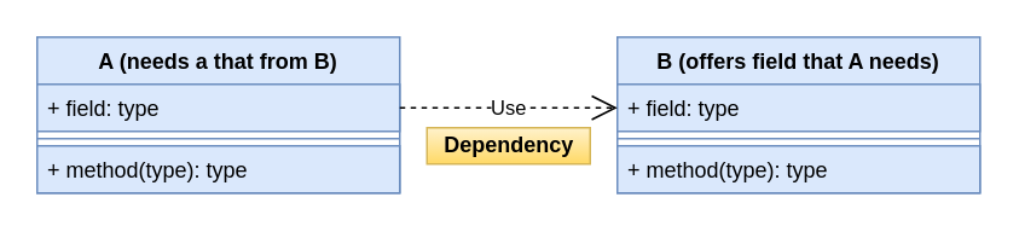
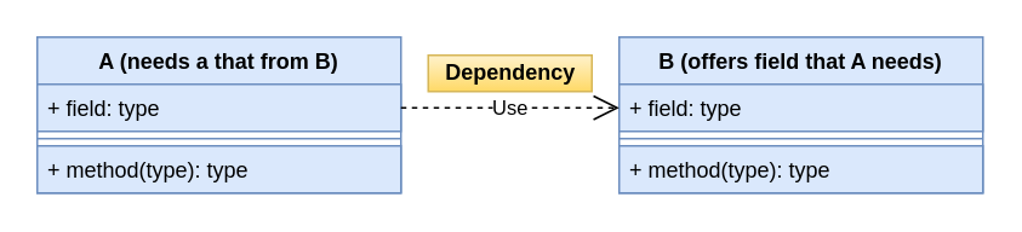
  <mxCell id="0" />
  <mxCell id="1" parent="0" />
  <mxCell id="2" value="B (offers field that A needs)" style="swimlane;fontStyle=1;align=center;verticalAlign=top;childLayout=stackLayout;horizontal=1;startSize=26;horizontalStack=0;resizeParent=1;resizeParentMax=0;resizeLast=0;collapsible=1;marginBottom=0;fillColor=#dae8fc;strokeColor=#6c8ebf;" parent="1" vertex="1"><mxGeometry x="340" y="20" width="200" height="86" as="geometry" /></mxCell>
  <mxCell id="3" value="+ field: type" style="text;strokeColor=#6c8ebf;fillColor=#dae8fc;align=left;verticalAlign=top;spacingLeft=4;spacingRight=4;overflow=hidden;rotatable=0;points=[[0,0.5],[1,0.5]];portConstraint=eastwest;" parent="2" vertex="1"><mxGeometry y="26" width="200" height="26" as="geometry" /></mxCell>
  <mxCell id="4" value="" style="line;strokeWidth=1;fillColor=#dae8fc;align=left;verticalAlign=middle;spacingTop=-1;spacingLeft=3;spacingRight=3;rotatable=0;labelPosition=right;points=[];portConstraint=eastwest;strokeColor=#6c8ebf;" parent="2" vertex="1"><mxGeometry y="52" width="200" height="8" as="geometry" /></mxCell>
  <mxCell id="5" value="+ method(type): type" style="text;strokeColor=#6c8ebf;fillColor=#dae8fc;align=left;verticalAlign=top;spacingLeft=4;spacingRight=4;overflow=hidden;rotatable=0;points=[[0,0.5],[1,0.5]];portConstraint=eastwest;" parent="2" vertex="1"><mxGeometry y="60" width="200" height="26" as="geometry" /></mxCell>
  <mxCell id="6" value="A (needs a that from B)" style="swimlane;fontStyle=1;align=center;verticalAlign=top;childLayout=stackLayout;horizontal=1;startSize=26;horizontalStack=0;resizeParent=1;resizeParentMax=0;resizeLast=0;collapsible=1;marginBottom=0;fillColor=#dae8fc;strokeColor=#6c8ebf;" parent="1" vertex="1"><mxGeometry x="20" y="20" width="200" height="86" as="geometry" /></mxCell>
  <mxCell id="7" value="+ field: type" style="text;strokeColor=#6c8ebf;fillColor=#dae8fc;align=left;verticalAlign=top;spacingLeft=4;spacingRight=4;overflow=hidden;rotatable=0;points=[[0,0.5],[1,0.5]];portConstraint=eastwest;" parent="6" vertex="1"><mxGeometry y="26" width="200" height="26" as="geometry" /></mxCell>
  <mxCell id="8" value="" style="line;strokeWidth=1;fillColor=#dae8fc;align=left;verticalAlign=middle;spacingTop=-1;spacingLeft=3;spacingRight=3;rotatable=0;labelPosition=right;points=[];portConstraint=eastwest;strokeColor=#6c8ebf;" parent="6" vertex="1"><mxGeometry y="52" width="200" height="8" as="geometry" /></mxCell>
  <mxCell id="9" value="+ method(type): type" style="text;strokeColor=#6c8ebf;fillColor=#dae8fc;align=left;verticalAlign=top;spacingLeft=4;spacingRight=4;overflow=hidden;rotatable=0;points=[[0,0.5],[1,0.5]];portConstraint=eastwest;" parent="6" vertex="1"><mxGeometry y="60" width="200" height="26" as="geometry" /></mxCell>
- <mxCell id="10" value="&lt;b&gt;Dependency&lt;/b&gt;" style="text;html=1;align=center;verticalAlign=middle;resizable=0;points=[];autosize=1;fillColor=#fff2cc;strokeColor=#d6b656;gradientColor=#ffd966;" parent="1" vertex="1"><mxGeometry x="235" y="70" width="90" height="20" as="geometry" /></mxCell>
+ <mxCell id="10" value="&lt;b&gt;Dependency&lt;/b&gt;" style="text;html=1;align=center;verticalAlign=middle;resizable=0;points=[];autosize=1;fillColor=#fff2cc;strokeColor=#d6b656;gradientColor=#ffd966;" parent="1" vertex="1"><mxGeometry x="235" y="30" width="90" height="20" as="geometry" /></mxCell>
  <mxCell id="11" value="Use" style="endArrow=open;endSize=12;dashed=1;html=1;" parent="1" edge="1"><mxGeometry width="160" relative="1" as="geometry"><mxPoint x="220" y="59" as="sourcePoint" /><mxPoint x="340" y="59" as="targetPoint" /></mxGeometry></mxCell>
